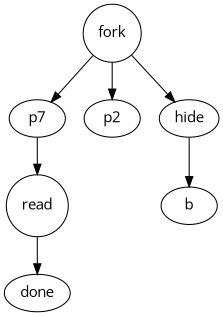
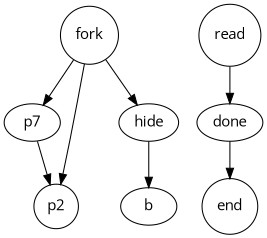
  digraph {
    fontname="Open Sans"
    node [fontname="Open Sans"]
    edge [fontname="Open Sans"]
    n1 [label=p7]
    read [shape=circle]
    done
-   p2
+   end [shape=circle]
+   p2 [shape=circle]
    hide
    b
    fork [shape=circle]
    subgraph sub_1 {
      color=blue
      label=colco
      n1
      read
      done
+     end
    }
    subgraph sub_2 {
+     end
      p2
      hide
      b
    }
-   n1 -> read
+   n1 -> p2
    read -> done
+   done -> end
    hide -> b
    fork -> n1
    fork -> p2
    fork -> hide
  }
